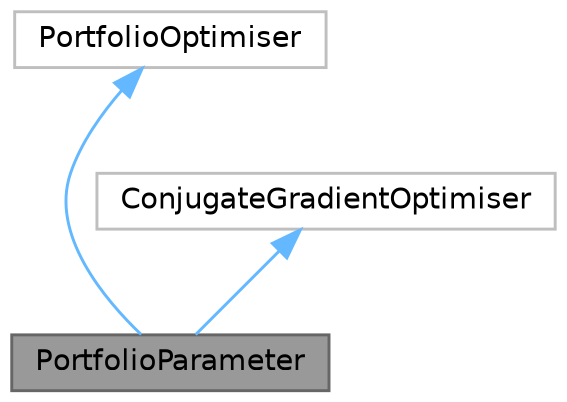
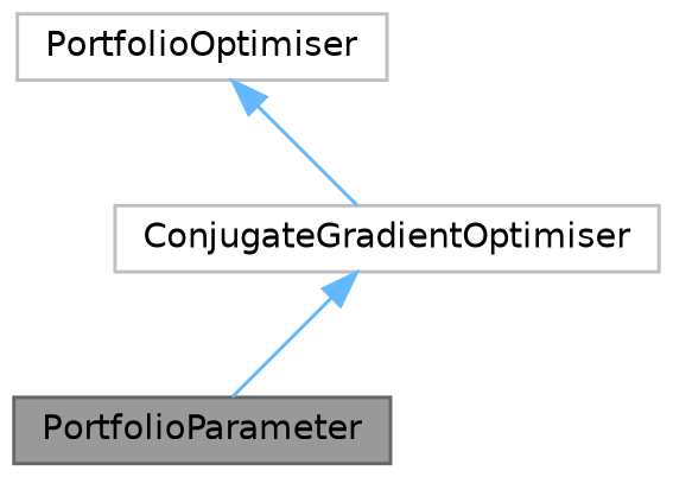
  digraph {
    node [color=grey75 fillcolor=white fontname=Helvetica fontsize=10 shape=box style=filled]
    edge [color=steelblue1 dir=back fontname=Helvetica fontsize=10 labelfontname=Helvetica labelfontsize=10 style=solid]
    n1 [color=gray40 fillcolor=grey60 fontcolor=black height=0.2 label=PortfolioParameter width=0.4]
    n2 [height=0.2 label=ConjugateGradientOptimiser width=0.4]
    n3 [height=0.2 label=PortfolioOptimiser width=0.4]
    n2 -> n1
-   n3 -> n1
+   n3 -> n2
  }
